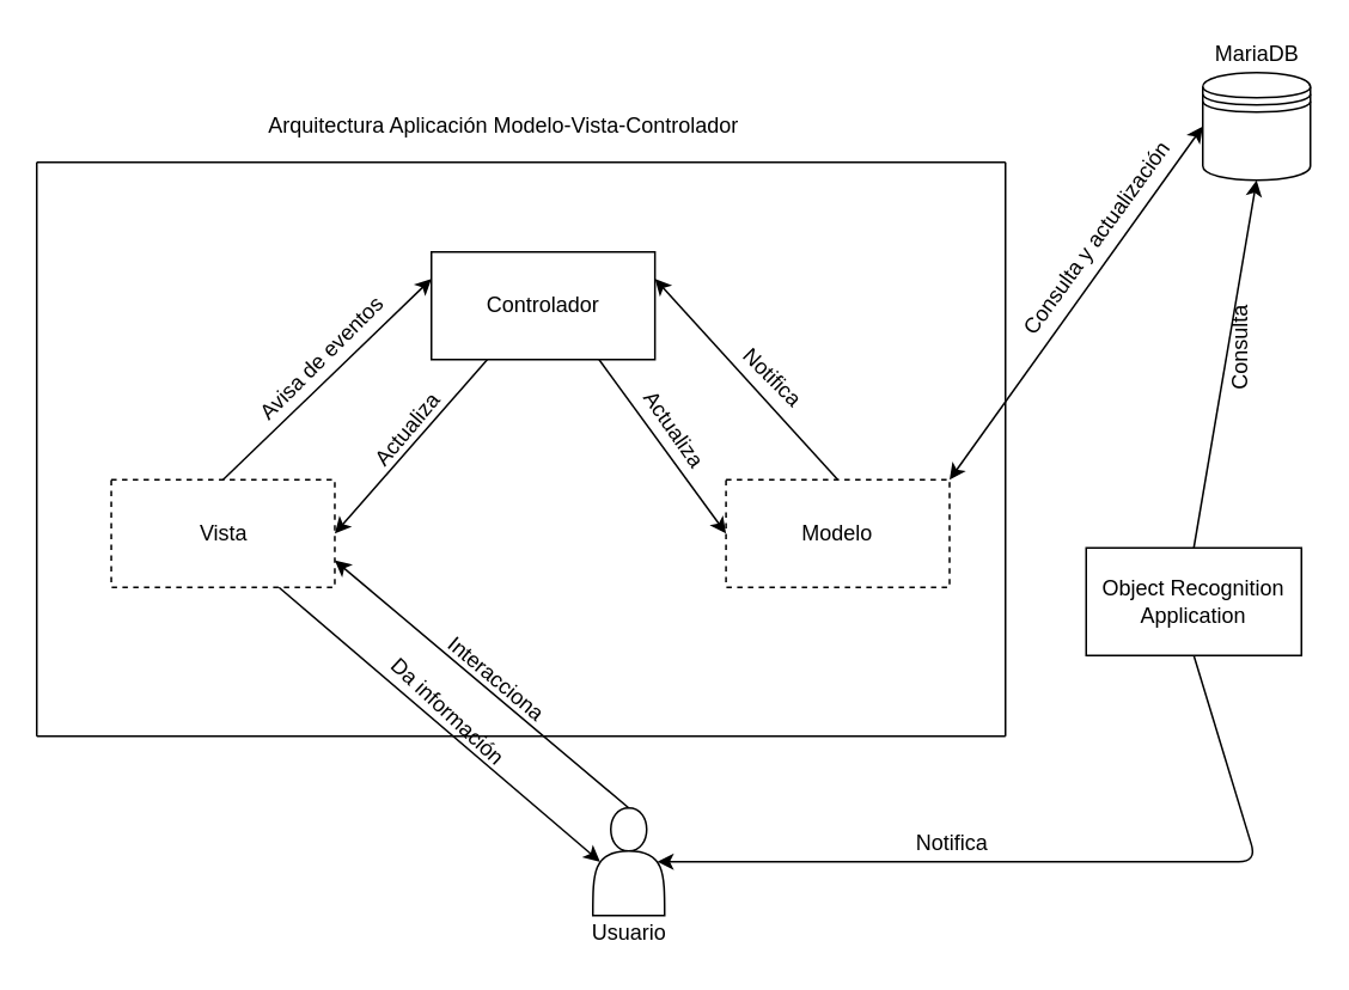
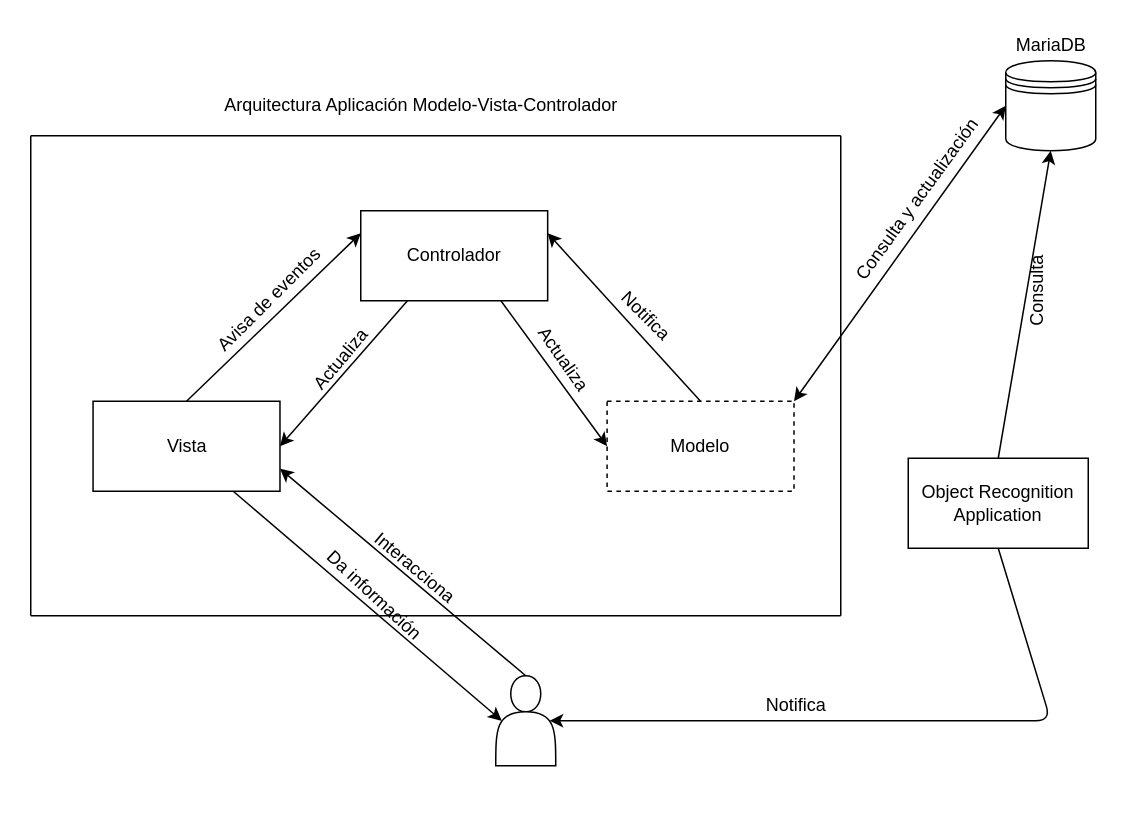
  <mxCell id="0" />
  <mxCell id="1" parent="0" />
  <mxCell id="2" value="Object Recognition&lt;br&gt;Application" style="rounded=0;whiteSpace=wrap;html=1;strokeWidth=1;fillColor=none;gradientColor=none;" vertex="1" parent="1"><mxGeometry x="605" y="305" width="120" height="60" as="geometry" /></mxCell>
  <mxCell id="3" value="" style="group" vertex="1" connectable="0" parent="1"><mxGeometry x="670" y="20" width="60" height="80" as="geometry" /></mxCell>
  <mxCell id="4" value="" style="shape=datastore;whiteSpace=wrap;html=1;rounded=1;strokeWidth=1;fillColor=none;gradientColor=none;" vertex="1" parent="3"><mxGeometry y="20" width="60" height="60" as="geometry" /></mxCell>
  <mxCell id="5" value="MariaDB" style="text;html=1;align=center;verticalAlign=middle;resizable=0;points=[];autosize=1;strokeColor=none;" vertex="1" parent="3"><mxGeometry width="60" height="20" as="geometry" /></mxCell>
  <mxCell id="6" value="" style="endArrow=classic;startArrow=classic;html=1;entryX=0;entryY=0.5;entryDx=0;entryDy=0;exitX=1;exitY=0;exitDx=0;exitDy=0;" edge="1" parent="1" source="9" target="4"><mxGeometry width="50" height="50" relative="1" as="geometry"><mxPoint x="590" y="180" as="sourcePoint" /><mxPoint x="640" y="130" as="targetPoint" /></mxGeometry></mxCell>
  <mxCell id="7" value="" style="group" vertex="1" connectable="0" parent="1"><mxGeometry x="20" y="60" width="540" height="350" as="geometry" /></mxCell>
  <mxCell id="8" value="" style="group" vertex="1" connectable="0" parent="7"><mxGeometry y="30" width="540" height="320" as="geometry" /></mxCell>
  <mxCell id="9" value="Modelo" style="rounded=0;whiteSpace=wrap;html=1;dashed=1;" vertex="1" parent="8"><mxGeometry x="384.231" y="177" width="124.615" height="60" as="geometry" /></mxCell>
- <mxCell id="10" value="Vista" style="rounded=0;whiteSpace=wrap;html=1;dashed=1;" vertex="1" parent="8"><mxGeometry x="41.538" y="177" width="124.615" height="60" as="geometry" /></mxCell>
+ <mxCell id="10" value="Vista" style="rounded=0;whiteSpace=wrap;html=1;" vertex="1" parent="8"><mxGeometry x="41.538" y="177" width="124.615" height="60" as="geometry" /></mxCell>
  <mxCell id="11" value="Controlador" style="rounded=0;whiteSpace=wrap;html=1;" vertex="1" parent="8"><mxGeometry x="220.002" y="50" width="124.615" height="60" as="geometry" /></mxCell>
  <mxCell id="12" value="" style="endArrow=none;html=1;" edge="1" parent="8"><mxGeometry width="50" height="50" relative="1" as="geometry"><mxPoint as="sourcePoint" /><mxPoint x="540" as="targetPoint" /></mxGeometry></mxCell>
  <mxCell id="13" value="" style="endArrow=none;html=1;" edge="1" parent="8"><mxGeometry width="50" height="50" relative="1" as="geometry"><mxPoint y="320" as="sourcePoint" /><mxPoint as="targetPoint" /></mxGeometry></mxCell>
  <mxCell id="14" value="" style="endArrow=none;html=1;" edge="1" parent="8"><mxGeometry width="50" height="50" relative="1" as="geometry"><mxPoint x="540" y="320" as="sourcePoint" /><mxPoint x="540" as="targetPoint" /></mxGeometry></mxCell>
  <mxCell id="15" value="" style="endArrow=none;html=1;" edge="1" parent="8"><mxGeometry width="50" height="50" relative="1" as="geometry"><mxPoint y="320" as="sourcePoint" /><mxPoint x="540" y="320" as="targetPoint" /></mxGeometry></mxCell>
  <mxCell id="16" value="" style="endArrow=classic;html=1;exitX=0.75;exitY=1;exitDx=0;exitDy=0;entryX=0;entryY=0.5;entryDx=0;entryDy=0;" edge="1" parent="8" source="11" target="9"><mxGeometry width="50" height="50" relative="1" as="geometry"><mxPoint x="425.769" y="160" as="sourcePoint" /><mxPoint x="394.615" y="160" as="targetPoint" /></mxGeometry></mxCell>
  <mxCell id="17" value="Avisa de eventos" style="text;html=1;align=center;verticalAlign=middle;resizable=0;points=[];autosize=1;strokeColor=none;rotation=-45;" vertex="1" parent="8"><mxGeometry x="103.846" y="100" width="110" height="20" as="geometry" /></mxCell>
  <mxCell id="18" value="" style="endArrow=classic;html=1;exitX=0.5;exitY=0;exitDx=0;exitDy=0;entryX=0;entryY=0.25;entryDx=0;entryDy=0;" edge="1" parent="8" source="10" target="11"><mxGeometry width="50" height="50" relative="1" as="geometry"><mxPoint x="218.077" y="230" as="sourcePoint" /><mxPoint x="270" y="180" as="targetPoint" /></mxGeometry></mxCell>
  <mxCell id="19" value="" style="endArrow=classic;html=1;exitX=0.25;exitY=1;exitDx=0;exitDy=0;entryX=1;entryY=0.5;entryDx=0;entryDy=0;" edge="1" parent="8" source="11" target="10"><mxGeometry width="50" height="50" relative="1" as="geometry"><mxPoint x="238.846" y="260" as="sourcePoint" /><mxPoint x="186.923" y="205" as="targetPoint" /></mxGeometry></mxCell>
  <mxCell id="20" value="Actualiza" style="text;html=1;align=center;verticalAlign=middle;resizable=0;points=[];autosize=1;strokeColor=none;rotation=-50;" vertex="1" parent="8"><mxGeometry x="176.538" y="140" width="60" height="20" as="geometry" /></mxCell>
  <mxCell id="21" value="Actualiza" style="text;html=1;align=center;verticalAlign=middle;resizable=0;points=[];autosize=1;strokeColor=none;rotation=55;" vertex="1" parent="8"><mxGeometry x="325.115" y="139" width="60" height="20" as="geometry" /></mxCell>
  <mxCell id="22" value="" style="endArrow=classic;html=1;exitX=0.5;exitY=0;exitDx=0;exitDy=0;entryX=1;entryY=0.25;entryDx=0;entryDy=0;" edge="1" parent="8" source="9" target="11"><mxGeometry width="50" height="50" relative="1" as="geometry"><mxPoint x="420" y="160" as="sourcePoint" /><mxPoint x="470" y="110" as="targetPoint" /></mxGeometry></mxCell>
  <mxCell id="23" value="Notifica" style="text;html=1;align=center;verticalAlign=middle;resizable=0;points=[];autosize=1;strokeColor=none;rotation=45;" vertex="1" parent="8"><mxGeometry x="379.995" y="110" width="60" height="20" as="geometry" /></mxCell>
  <mxCell id="24" value="Interacciona" style="text;html=1;align=center;verticalAlign=middle;resizable=0;points=[];autosize=1;strokeColor=none;rotation=40;" vertex="1" parent="8"><mxGeometry x="215.85" y="278" width="80" height="20" as="geometry" /></mxCell>
  <mxCell id="25" value="Da información" style="text;html=1;align=center;verticalAlign=middle;resizable=0;points=[];autosize=1;strokeColor=none;rotation=43;" vertex="1" parent="8"><mxGeometry x="178.54" y="296" width="100" height="20" as="geometry" /></mxCell>
  <mxCell id="26" value="Arquitectura Aplicación Modelo-Vista-Controlador" style="text;html=1;align=center;verticalAlign=middle;resizable=0;points=[];autosize=1;strokeColor=none;" vertex="1" parent="7"><mxGeometry x="120" width="280" height="20" as="geometry" /></mxCell>
  <mxCell id="27" value="Consulta y actualización" style="text;html=1;align=center;verticalAlign=middle;resizable=0;points=[];autosize=1;strokeColor=none;rotation=-54;" vertex="1" parent="1"><mxGeometry x="541" y="123" width="140" height="20" as="geometry" /></mxCell>
  <mxCell id="28" value="Consulta" style="text;html=1;align=center;verticalAlign=middle;resizable=0;points=[];autosize=1;strokeColor=none;rotation=-90;" vertex="1" parent="1"><mxGeometry x="661" y="184" width="60" height="20" as="geometry" /></mxCell>
  <mxCell id="29" value="" style="endArrow=classic;html=1;entryX=0.5;entryY=1;entryDx=0;entryDy=0;exitX=0.5;exitY=0;exitDx=0;exitDy=0;" edge="1" parent="1" source="2" target="4"><mxGeometry width="50" height="50" relative="1" as="geometry"><mxPoint x="690" y="300" as="sourcePoint" /><mxPoint x="740" y="250" as="targetPoint" /></mxGeometry></mxCell>
  <mxCell id="30" value="" style="group" vertex="1" connectable="0" parent="1"><mxGeometry x="320" y="450" width="60" height="80" as="geometry" /></mxCell>
  <mxCell id="31" value="" style="shape=actor;whiteSpace=wrap;html=1;rounded=1;strokeWidth=1;fillColor=none;gradientColor=none;" vertex="1" parent="30"><mxGeometry x="10" width="40" height="60" as="geometry" /></mxCell>
- <mxCell id="32" value="Usuario" style="text;html=1;align=center;verticalAlign=middle;resizable=0;points=[];autosize=1;strokeColor=none;" vertex="1" parent="30"><mxGeometry y="60" width="60" height="20" as="geometry" /></mxCell>
  <mxCell id="33" value="" style="endArrow=classic;html=1;exitX=0.5;exitY=0;exitDx=0;exitDy=0;entryX=1;entryY=0.75;entryDx=0;entryDy=0;" edge="1" parent="1" source="31" target="10"><mxGeometry width="50" height="50" relative="1" as="geometry"><mxPoint x="270" y="490" as="sourcePoint" /><mxPoint x="190" y="330" as="targetPoint" /></mxGeometry></mxCell>
  <mxCell id="34" value="" style="endArrow=classic;html=1;exitX=0.75;exitY=1;exitDx=0;exitDy=0;entryX=0.1;entryY=0.5;entryDx=0;entryDy=0;entryPerimeter=0;" edge="1" parent="1" source="10" target="31"><mxGeometry width="50" height="50" relative="1" as="geometry"><mxPoint x="160" y="500" as="sourcePoint" /><mxPoint x="210" y="450" as="targetPoint" /></mxGeometry></mxCell>
  <mxCell id="35" value="" style="endArrow=classic;html=1;exitX=0.5;exitY=1;exitDx=0;exitDy=0;entryX=0.9;entryY=0.5;entryDx=0;entryDy=0;entryPerimeter=0;" edge="1" parent="1" source="2" target="31"><mxGeometry width="50" height="50" relative="1" as="geometry"><mxPoint x="550" y="500" as="sourcePoint" /><mxPoint x="590" y="450" as="targetPoint" /><Array as="points"><mxPoint x="700" y="480" /></Array></mxGeometry></mxCell>
  <mxCell id="36" value="Notifica" style="text;html=1;align=center;verticalAlign=middle;resizable=0;points=[];autosize=1;strokeColor=none;" vertex="1" parent="1"><mxGeometry x="500" y="460" width="60" height="20" as="geometry" /></mxCell>
